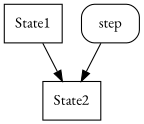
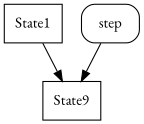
  digraph {
    fontname="EB Garamond"
    node [fontname="EB Garamond" shape=box]
    edge [fontname="EB Garamond"]
    n1 [label=State1]
-   n2 [label=State2]
+   n2 [label=State9]
    step [style=rounded]
    subgraph sub_1 {
      n1
      n2
    }
    subgraph sub_2 {
      step
    }
    n1 -> n2
    step -> n2
  }
